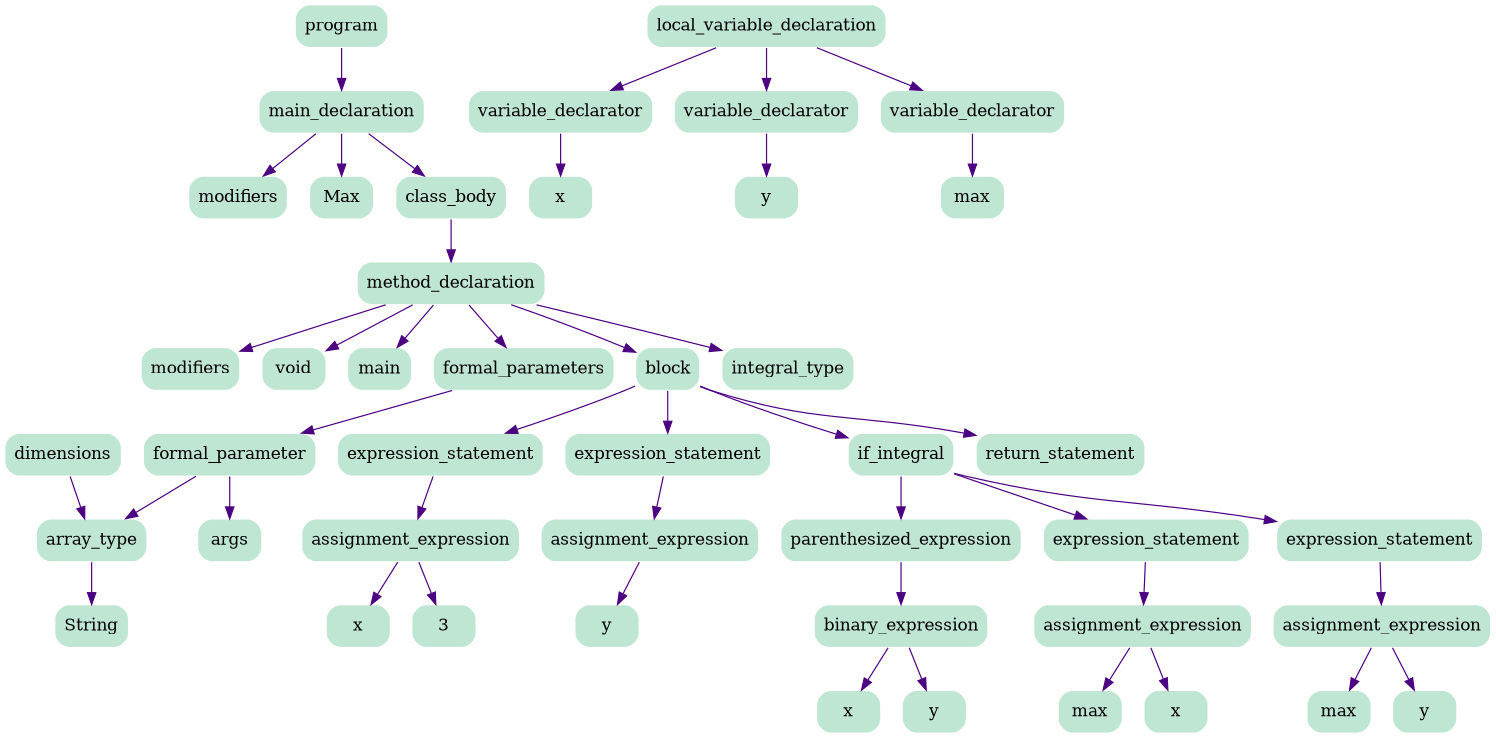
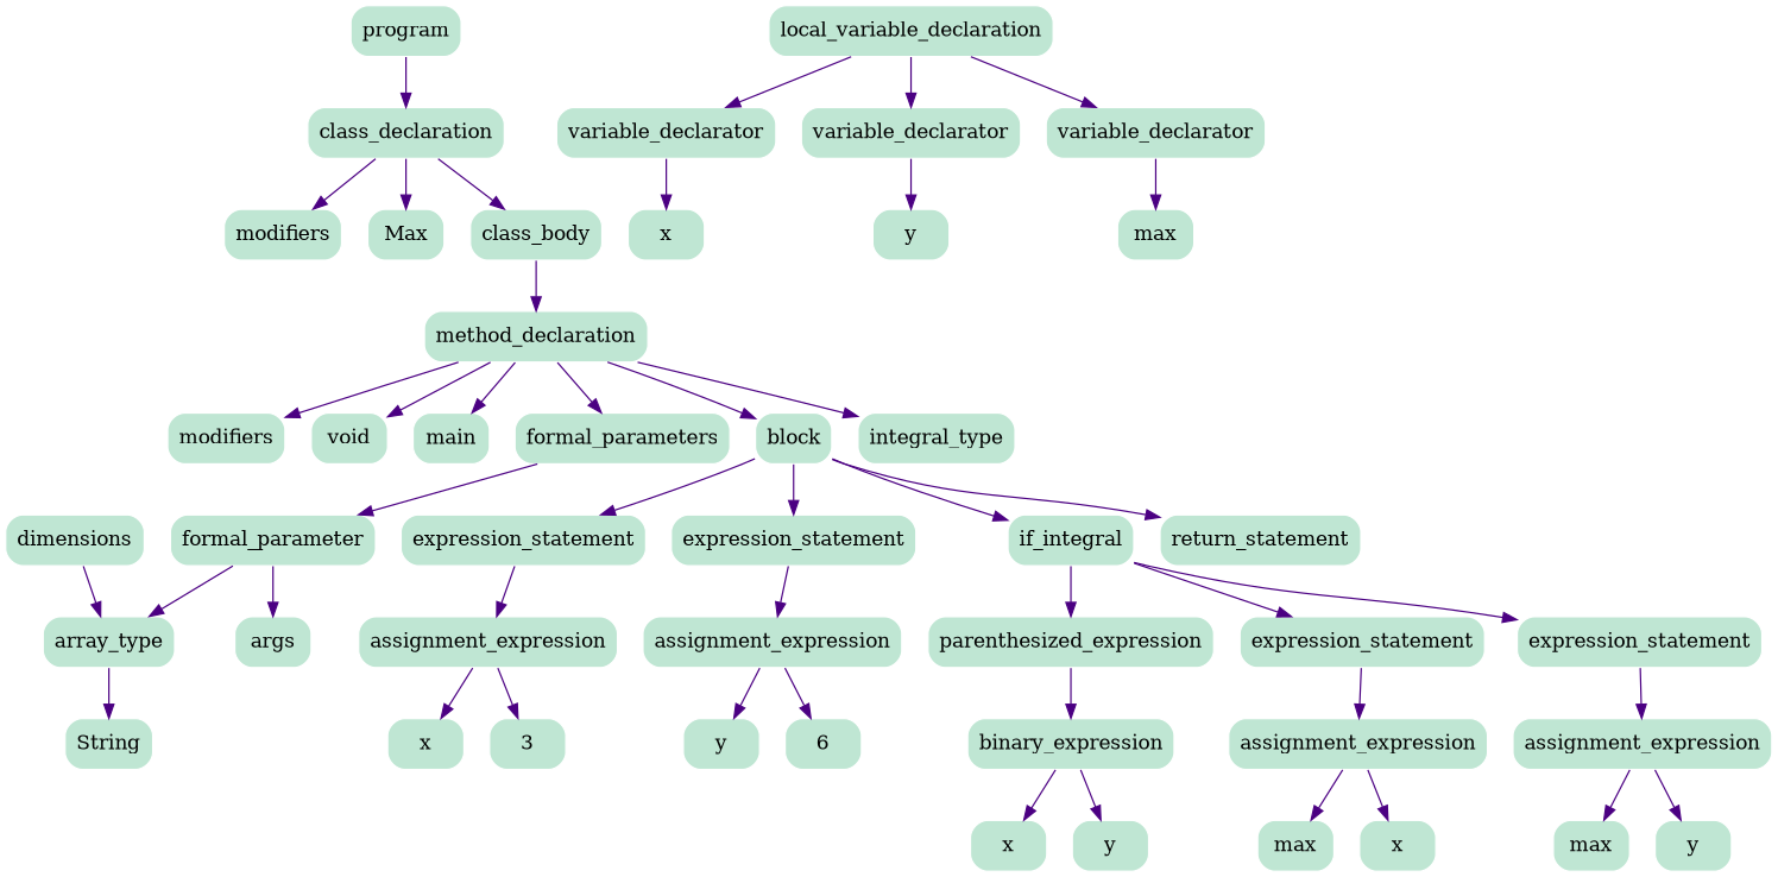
  digraph {
    node [color=white fillcolor="#BFE6D3" node_type=identifier shape=box style="rounded, filled"]
    edge [color=indigo edge_type=AST_edge shape=vee]
    n1 [label=program node_type=program]
-   n2 [label=main_declaration node_type=class_declaration]
+   n2 [label=class_declaration node_type=class_declaration]
    n3 [label=modifiers node_type=modifiers]
    n4 [label=Max]
    n5 [label=class_body node_type=class_body]
    n6 [label=method_declaration node_type=method_declaration]
    n7 [label=modifiers node_type=modifiers]
    n8 [label=void node_type=void_type]
    n9 [label=main]
    n10 [label=formal_parameters node_type=formal_parameters]
    n11 [label=block node_type=block]
    n12 [label=integral_type node_type=integral_type]
    n13 [label=formal_parameter node_type=formal_parameter]
    n14 [label=expression_statement node_type=expression_statement]
    n15 [label=expression_statement node_type=expression_statement]
    n16 [label=if_integral node_type=if_statement]
    n17 [label=return_statement node_type=return_statement]
    n18 [label=array_type node_type=array_type]
    n19 [label=args]
    n20 [label=String node_type=type_identifier]
    n21 [label=dimensions node_type=dimensions]
    n22 [label=local_variable_declaration node_type=local_variable_declaration]
    n23 [label=variable_declarator node_type=variable_declarator]
    n24 [label=variable_declarator node_type=variable_declarator]
    n25 [label=variable_declarator node_type=variable_declarator]
    n26 [label=assignment_expression node_type=assignment_expression]
    n27 [label=assignment_expression node_type=assignment_expression]
    n28 [label=parenthesized_expression node_type=parenthesized_expression]
    n29 [label=expression_statement node_type=expression_statement]
    n30 [label=expression_statement node_type=expression_statement]
    n31 [label=x]
    n32 [label=y]
    n33 [label=max]
    n34 [label=x]
    n35 [label=3 node_type=decimal_integer_literal]
    n36 [label=y]
+   n37 [label=6 node_type=decimal_integer_literal]
    n38 [label=binary_expression node_type=binary_expression]
    n39 [label=assignment_expression node_type=assignment_expression]
    n40 [label=assignment_expression node_type=assignment_expression]
    n41 [label=x]
    n42 [label=y]
    n43 [label=max]
    n44 [label=x]
    n45 [label=max]
    n46 [label=y]
    n1 -> n2
    n2 -> n3
    n2 -> n4
    n2 -> n5
    n5 -> n6
    n6 -> n7
    n6 -> n8
    n6 -> n9
    n6 -> n10
    n6 -> n11
    n6 -> n12
    n10 -> n13
    n11 -> n14
    n11 -> n15
    n11 -> n16
    n11 -> n17
    n13 -> n18
    n13 -> n19
    n14 -> n26
    n15 -> n27
    n16 -> n28
    n16 -> n29
    n16 -> n30
    n18 -> n20
    n21 -> n18
    n22 -> n23
    n22 -> n24
    n22 -> n25
    n23 -> n31
    n24 -> n32
    n25 -> n33
    n26 -> n34
    n26 -> n35
    n27 -> n36
+   n27 -> n37
    n28 -> n38
    n29 -> n39
    n30 -> n40
    n38 -> n41
    n38 -> n42
    n39 -> n43
    n39 -> n44
    n40 -> n45
    n40 -> n46
  }
